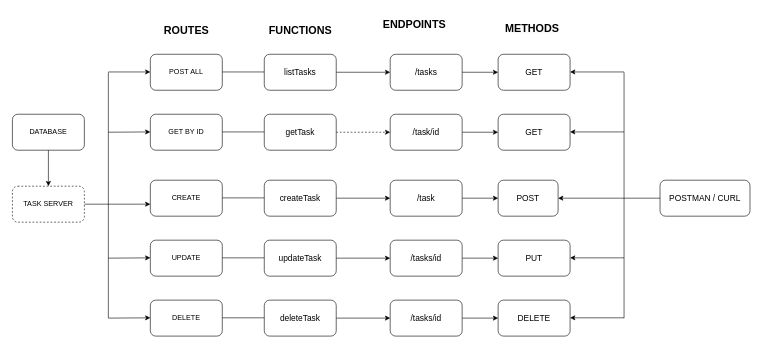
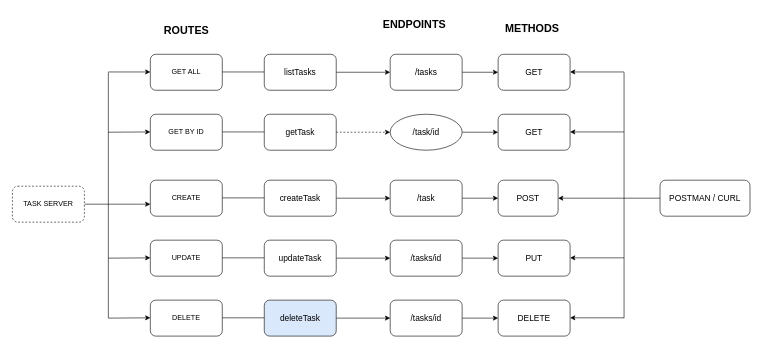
  <mxCell id="0" />
  <mxCell id="1" parent="0" />
- <mxCell id="2" value="DATABASE" style="rounded=1;whiteSpace=wrap;html=1;" vertex="1" parent="1"><mxGeometry x="20" y="190" width="120" height="60" as="geometry" /></mxCell>
  <mxCell id="3" value="" style="edgeStyle=orthogonalEdgeStyle;rounded=0;orthogonalLoop=1;jettySize=auto;html=1;" edge="1" parent="1" source="4" target="8"><mxGeometry relative="1" as="geometry"><Array as="points"><mxPoint x="230" y="340" /><mxPoint x="230" y="340" /></Array></mxGeometry></mxCell>
  <mxCell id="4" value="TASK SERVER" style="rounded=1;whiteSpace=wrap;html=1;dashed=1;" vertex="1" parent="1"><mxGeometry x="20" y="310" width="120" height="60" as="geometry" /></mxCell>
- <mxCell id="5" value="" style="endArrow=classic;html=1;rounded=0;exitX=0.5;exitY=1;exitDx=0;exitDy=0;entryX=0.5;entryY=0;entryDx=0;entryDy=0;" edge="1" parent="1" source="2" target="4"><mxGeometry width="50" height="50" relative="1" as="geometry"><mxPoint x="310" y="190" as="sourcePoint" /><mxPoint x="310" y="270" as="targetPoint" /><Array as="points" /></mxGeometry></mxCell>
- <mxCell id="6" value="POST ALL" style="rounded=1;whiteSpace=wrap;html=1;" vertex="1" parent="1"><mxGeometry x="250" y="90" width="120" height="60" as="geometry" /></mxCell>
+ <mxCell id="6" value="GET ALL" style="rounded=1;whiteSpace=wrap;html=1;" vertex="1" parent="1"><mxGeometry x="250" y="90" width="120" height="60" as="geometry" /></mxCell>
  <mxCell id="7" value="GET BY ID" style="rounded=1;whiteSpace=wrap;html=1;" vertex="1" parent="1"><mxGeometry x="250" y="190" width="120" height="60" as="geometry" /></mxCell>
  <mxCell id="8" value="CREATE" style="rounded=1;whiteSpace=wrap;html=1;" vertex="1" parent="1"><mxGeometry x="250" y="300" width="120" height="60" as="geometry" /></mxCell>
  <mxCell id="9" value="UPDATE" style="rounded=1;whiteSpace=wrap;html=1;" vertex="1" parent="1"><mxGeometry x="250" y="400" width="120" height="60" as="geometry" /></mxCell>
  <mxCell id="10" value="DELETE" style="rounded=1;whiteSpace=wrap;html=1;align=center;" vertex="1" parent="1"><mxGeometry x="250" y="500" width="120" height="60" as="geometry" /></mxCell>
  <mxCell id="11" value="" style="endArrow=classic;html=1;rounded=0;" edge="1" parent="1"><mxGeometry width="50" height="50" relative="1" as="geometry"><mxPoint x="180" y="119.5" as="sourcePoint" /><mxPoint x="250" y="119.5" as="targetPoint" /></mxGeometry></mxCell>
  <mxCell id="12" value="" style="endArrow=none;html=1;rounded=0;" edge="1" parent="1"><mxGeometry width="50" height="50" relative="1" as="geometry"><mxPoint x="180" y="530" as="sourcePoint" /><mxPoint x="180" y="120" as="targetPoint" /></mxGeometry></mxCell>
  <mxCell id="13" value="" style="endArrow=classic;html=1;rounded=0;" edge="1" parent="1"><mxGeometry width="50" height="50" relative="1" as="geometry"><mxPoint x="180" y="530" as="sourcePoint" /><mxPoint x="250" y="529.5" as="targetPoint" /></mxGeometry></mxCell>
  <mxCell id="14" value="" style="endArrow=classic;html=1;rounded=0;" edge="1" parent="1"><mxGeometry width="50" height="50" relative="1" as="geometry"><mxPoint x="180" y="220" as="sourcePoint" /><mxPoint x="250" y="219.499" as="targetPoint" /></mxGeometry></mxCell>
  <mxCell id="15" value="" style="endArrow=classic;html=1;rounded=0;" edge="1" parent="1"><mxGeometry width="50" height="50" relative="1" as="geometry"><mxPoint x="180" y="430" as="sourcePoint" /><mxPoint x="250" y="429.5" as="targetPoint" /></mxGeometry></mxCell>
  <mxCell id="16" value="&lt;b&gt;&lt;font style=&quot;font-size: 18px;&quot;&gt;ROUTES&lt;/font&gt;&lt;/b&gt;" style="text;html=1;align=center;verticalAlign=middle;resizable=0;points=[];autosize=1;strokeColor=none;fillColor=none;" vertex="1" parent="1"><mxGeometry x="260" y="30" width="100" height="40" as="geometry" /></mxCell>
- <mxCell id="17" value="&lt;b style=&quot;border-color: var(--border-color);&quot;&gt;&lt;font style=&quot;border-color: var(--border-color); font-size: 18px;&quot;&gt;FUNCTIONS&lt;/font&gt;&lt;/b&gt;" style="text;html=1;align=center;verticalAlign=middle;resizable=0;points=[];autosize=1;strokeColor=none;fillColor=none;" vertex="1" parent="1"><mxGeometry x="435" y="30" width="130" height="40" as="geometry" /></mxCell>
  <mxCell id="18" value="" style="edgeStyle=orthogonalEdgeStyle;rounded=0;orthogonalLoop=1;jettySize=auto;html=1;" edge="1" parent="1" source="19" target="35"><mxGeometry relative="1" as="geometry" /></mxCell>
  <mxCell id="19" value="&lt;font style=&quot;font-size: 14px;&quot;&gt;listTasks&lt;/font&gt;" style="rounded=1;whiteSpace=wrap;html=1;" vertex="1" parent="1"><mxGeometry x="440" y="90" width="120" height="60" as="geometry" /></mxCell>
  <mxCell id="20" value="" style="edgeStyle=orthogonalEdgeStyle;rounded=0;orthogonalLoop=1;jettySize=auto;html=1;dashed=1;" edge="1" parent="1" source="21" target="37"><mxGeometry relative="1" as="geometry" /></mxCell>
  <mxCell id="21" value="&lt;font style=&quot;font-size: 14px;&quot;&gt;getTask&lt;/font&gt;" style="rounded=1;whiteSpace=wrap;html=1;" vertex="1" parent="1"><mxGeometry x="440" y="190" width="120" height="60" as="geometry" /></mxCell>
  <mxCell id="22" value="" style="edgeStyle=orthogonalEdgeStyle;rounded=0;orthogonalLoop=1;jettySize=auto;html=1;" edge="1" parent="1" source="23" target="41"><mxGeometry relative="1" as="geometry" /></mxCell>
  <mxCell id="23" value="&lt;font style=&quot;font-size: 14px;&quot;&gt;createTask&lt;/font&gt;" style="rounded=1;whiteSpace=wrap;html=1;" vertex="1" parent="1"><mxGeometry x="440" y="300" width="120" height="60" as="geometry" /></mxCell>
  <mxCell id="24" value="" style="edgeStyle=orthogonalEdgeStyle;rounded=0;orthogonalLoop=1;jettySize=auto;html=1;" edge="1" parent="1" source="25" target="39"><mxGeometry relative="1" as="geometry" /></mxCell>
  <mxCell id="25" value="&lt;font style=&quot;font-size: 14px;&quot;&gt;updateTask&lt;/font&gt;" style="rounded=1;whiteSpace=wrap;html=1;" vertex="1" parent="1"><mxGeometry x="440" y="400" width="120" height="60" as="geometry" /></mxCell>
  <mxCell id="26" value="" style="edgeStyle=orthogonalEdgeStyle;rounded=0;orthogonalLoop=1;jettySize=auto;html=1;" edge="1" parent="1" source="27" target="43"><mxGeometry relative="1" as="geometry" /></mxCell>
- <mxCell id="27" value="&lt;font style=&quot;font-size: 14px;&quot;&gt;deleteTask&lt;/font&gt;" style="rounded=1;whiteSpace=wrap;html=1;" vertex="1" parent="1"><mxGeometry x="440" y="500" width="120" height="60" as="geometry" /></mxCell>
+ <mxCell id="27" value="&lt;font style=&quot;font-size: 14px;&quot;&gt;deleteTask&lt;/font&gt;" style="rounded=1;whiteSpace=wrap;html=1;fillColor=#dae8fc;" vertex="1" parent="1"><mxGeometry x="440" y="500" width="120" height="60" as="geometry" /></mxCell>
  <mxCell id="28" value="" style="endArrow=none;html=1;rounded=0;" edge="1" parent="1"><mxGeometry width="50" height="50" relative="1" as="geometry"><mxPoint x="370" y="119.5" as="sourcePoint" /><mxPoint x="440" y="119.5" as="targetPoint" /></mxGeometry></mxCell>
  <mxCell id="29" value="" style="endArrow=none;html=1;rounded=0;" edge="1" parent="1"><mxGeometry width="50" height="50" relative="1" as="geometry"><mxPoint x="370" y="219.5" as="sourcePoint" /><mxPoint x="440" y="219.5" as="targetPoint" /></mxGeometry></mxCell>
  <mxCell id="30" value="" style="endArrow=none;html=1;rounded=0;" edge="1" parent="1"><mxGeometry width="50" height="50" relative="1" as="geometry"><mxPoint x="370" y="329.5" as="sourcePoint" /><mxPoint x="440" y="329.5" as="targetPoint" /></mxGeometry></mxCell>
  <mxCell id="31" value="" style="endArrow=none;html=1;rounded=0;" edge="1" parent="1"><mxGeometry width="50" height="50" relative="1" as="geometry"><mxPoint x="370" y="429.5" as="sourcePoint" /><mxPoint x="440" y="429.5" as="targetPoint" /></mxGeometry></mxCell>
  <mxCell id="32" value="" style="endArrow=none;html=1;rounded=0;" edge="1" parent="1"><mxGeometry width="50" height="50" relative="1" as="geometry"><mxPoint x="370" y="529.5" as="sourcePoint" /><mxPoint x="440" y="529.5" as="targetPoint" /></mxGeometry></mxCell>
  <mxCell id="33" value="&lt;b style=&quot;border-color: var(--border-color);&quot;&gt;&lt;font style=&quot;border-color: var(--border-color); font-size: 18px;&quot;&gt;ENDPOINTS&lt;/font&gt;&lt;/b&gt;" style="text;html=1;align=center;verticalAlign=middle;resizable=0;points=[];autosize=1;strokeColor=none;fillColor=none;" vertex="1" parent="1"><mxGeometry x="625" y="20" width="130" height="40" as="geometry" /></mxCell>
  <mxCell id="34" value="" style="edgeStyle=orthogonalEdgeStyle;rounded=0;orthogonalLoop=1;jettySize=auto;html=1;" edge="1" parent="1" source="35" target="45"><mxGeometry relative="1" as="geometry" /></mxCell>
  <mxCell id="35" value="&lt;font style=&quot;font-size: 14px;&quot;&gt;/tasks&lt;/font&gt;" style="rounded=1;whiteSpace=wrap;html=1;" vertex="1" parent="1"><mxGeometry x="650" y="90" width="120" height="60" as="geometry" /></mxCell>
  <mxCell id="36" value="" style="edgeStyle=orthogonalEdgeStyle;rounded=0;orthogonalLoop=1;jettySize=auto;html=1;" edge="1" parent="1" source="37" target="48"><mxGeometry relative="1" as="geometry" /></mxCell>
- <mxCell id="37" value="&lt;font style=&quot;font-size: 14px;&quot;&gt;/task/id&lt;/font&gt;" style="rounded=1;whiteSpace=wrap;html=1;" vertex="1" parent="1"><mxGeometry x="650" y="190" width="120" height="60" as="geometry" /></mxCell>
+ <mxCell id="37" value="&lt;font style=&quot;font-size: 14px;&quot;&gt;/task/id&lt;/font&gt;" style="ellipse;whiteSpace=wrap;html=1;" vertex="1" parent="1"><mxGeometry x="650" y="190" width="120" height="60" as="geometry" /></mxCell>
  <mxCell id="38" value="" style="edgeStyle=orthogonalEdgeStyle;rounded=0;orthogonalLoop=1;jettySize=auto;html=1;" edge="1" parent="1" source="39" target="47"><mxGeometry relative="1" as="geometry" /></mxCell>
  <mxCell id="39" value="&lt;font style=&quot;font-size: 14px;&quot;&gt;/tasks/id&lt;/font&gt;" style="rounded=1;whiteSpace=wrap;html=1;" vertex="1" parent="1"><mxGeometry x="650" y="400" width="120" height="60" as="geometry" /></mxCell>
  <mxCell id="40" value="" style="edgeStyle=orthogonalEdgeStyle;rounded=0;orthogonalLoop=1;jettySize=auto;html=1;" edge="1" parent="1" source="41" target="49"><mxGeometry relative="1" as="geometry" /></mxCell>
  <mxCell id="41" value="&lt;font style=&quot;font-size: 14px;&quot;&gt;/task&lt;/font&gt;" style="rounded=1;whiteSpace=wrap;html=1;" vertex="1" parent="1"><mxGeometry x="650" y="300" width="120" height="60" as="geometry" /></mxCell>
  <mxCell id="42" value="" style="edgeStyle=orthogonalEdgeStyle;rounded=0;orthogonalLoop=1;jettySize=auto;html=1;" edge="1" parent="1" source="43" target="46"><mxGeometry relative="1" as="geometry" /></mxCell>
  <mxCell id="43" value="&lt;font style=&quot;font-size: 14px;&quot;&gt;/tasks/id&lt;/font&gt;" style="rounded=1;whiteSpace=wrap;html=1;" vertex="1" parent="1"><mxGeometry x="650" y="500" width="120" height="60" as="geometry" /></mxCell>
  <mxCell id="44" value="&lt;b style=&quot;border-color: var(--border-color); color: rgb(0, 0, 0); font-family: Helvetica; font-size: 12px; font-style: normal; font-variant-ligatures: normal; font-variant-caps: normal; letter-spacing: normal; orphans: 2; text-align: center; text-indent: 0px; text-transform: none; widows: 2; word-spacing: 0px; -webkit-text-stroke-width: 0px; background-color: rgb(251, 251, 251); text-decoration-thickness: initial; text-decoration-style: initial; text-decoration-color: initial;&quot;&gt;&lt;font style=&quot;border-color: var(--border-color); font-size: 18px;&quot;&gt;METHODS&lt;/font&gt;&lt;/b&gt;" style="text;whiteSpace=wrap;html=1;" vertex="1" parent="1"><mxGeometry x="840" y="30" width="140" height="50" as="geometry" /></mxCell>
  <mxCell id="45" value="&lt;font style=&quot;font-size: 14px;&quot;&gt;GET&lt;/font&gt;" style="rounded=1;whiteSpace=wrap;html=1;" vertex="1" parent="1"><mxGeometry x="830" y="90" width="120" height="60" as="geometry" /></mxCell>
  <mxCell id="46" value="&lt;font style=&quot;font-size: 14px;&quot;&gt;DELETE&lt;/font&gt;" style="rounded=1;whiteSpace=wrap;html=1;" vertex="1" parent="1"><mxGeometry x="830" y="500" width="120" height="60" as="geometry" /></mxCell>
  <mxCell id="47" value="&lt;font style=&quot;font-size: 14px;&quot;&gt;PUT&lt;/font&gt;" style="rounded=1;whiteSpace=wrap;html=1;" vertex="1" parent="1"><mxGeometry x="830" y="400" width="120" height="60" as="geometry" /></mxCell>
  <mxCell id="48" value="&lt;font style=&quot;font-size: 14px;&quot;&gt;GET&lt;/font&gt;" style="rounded=1;whiteSpace=wrap;html=1;" vertex="1" parent="1"><mxGeometry x="830" y="190" width="120" height="60" as="geometry" /></mxCell>
  <mxCell id="49" value="&lt;font style=&quot;font-size: 14px;&quot;&gt;POST&lt;/font&gt;" style="rounded=1;whiteSpace=wrap;html=1;" vertex="1" parent="1"><mxGeometry x="830" y="300" width="100" height="60" as="geometry" /></mxCell>
  <mxCell id="50" value="" style="edgeStyle=orthogonalEdgeStyle;rounded=0;orthogonalLoop=1;jettySize=auto;html=1;" edge="1" parent="1" source="51" target="49"><mxGeometry relative="1" as="geometry" /></mxCell>
  <mxCell id="51" value="&lt;font style=&quot;font-size: 14px;&quot;&gt;POSTMAN / CURL&lt;/font&gt;" style="rounded=1;whiteSpace=wrap;html=1;" vertex="1" parent="1"><mxGeometry x="1100" y="300" width="150" height="60" as="geometry" /></mxCell>
  <mxCell id="52" value="" style="edgeStyle=orthogonalEdgeStyle;rounded=0;orthogonalLoop=1;jettySize=auto;html=1;" edge="1" parent="1"><mxGeometry relative="1" as="geometry"><mxPoint x="1040" y="119.5" as="sourcePoint" /><mxPoint x="950" y="119.5" as="targetPoint" /></mxGeometry></mxCell>
  <mxCell id="53" value="" style="edgeStyle=orthogonalEdgeStyle;rounded=0;orthogonalLoop=1;jettySize=auto;html=1;" edge="1" parent="1"><mxGeometry relative="1" as="geometry"><mxPoint x="1040" y="219.5" as="sourcePoint" /><mxPoint x="950" y="219.5" as="targetPoint" /></mxGeometry></mxCell>
  <mxCell id="54" value="" style="edgeStyle=orthogonalEdgeStyle;rounded=0;orthogonalLoop=1;jettySize=auto;html=1;" edge="1" parent="1"><mxGeometry relative="1" as="geometry"><mxPoint x="1040" y="429.5" as="sourcePoint" /><mxPoint x="950" y="429.5" as="targetPoint" /></mxGeometry></mxCell>
  <mxCell id="55" value="" style="edgeStyle=orthogonalEdgeStyle;rounded=0;orthogonalLoop=1;jettySize=auto;html=1;" edge="1" parent="1"><mxGeometry relative="1" as="geometry"><mxPoint x="1040" y="529.5" as="sourcePoint" /><mxPoint x="950" y="529.5" as="targetPoint" /></mxGeometry></mxCell>
  <mxCell id="56" value="" style="endArrow=none;html=1;rounded=0;" edge="1" parent="1"><mxGeometry width="50" height="50" relative="1" as="geometry"><mxPoint x="1040" y="530" as="sourcePoint" /><mxPoint x="1040" y="120" as="targetPoint" /></mxGeometry></mxCell>
